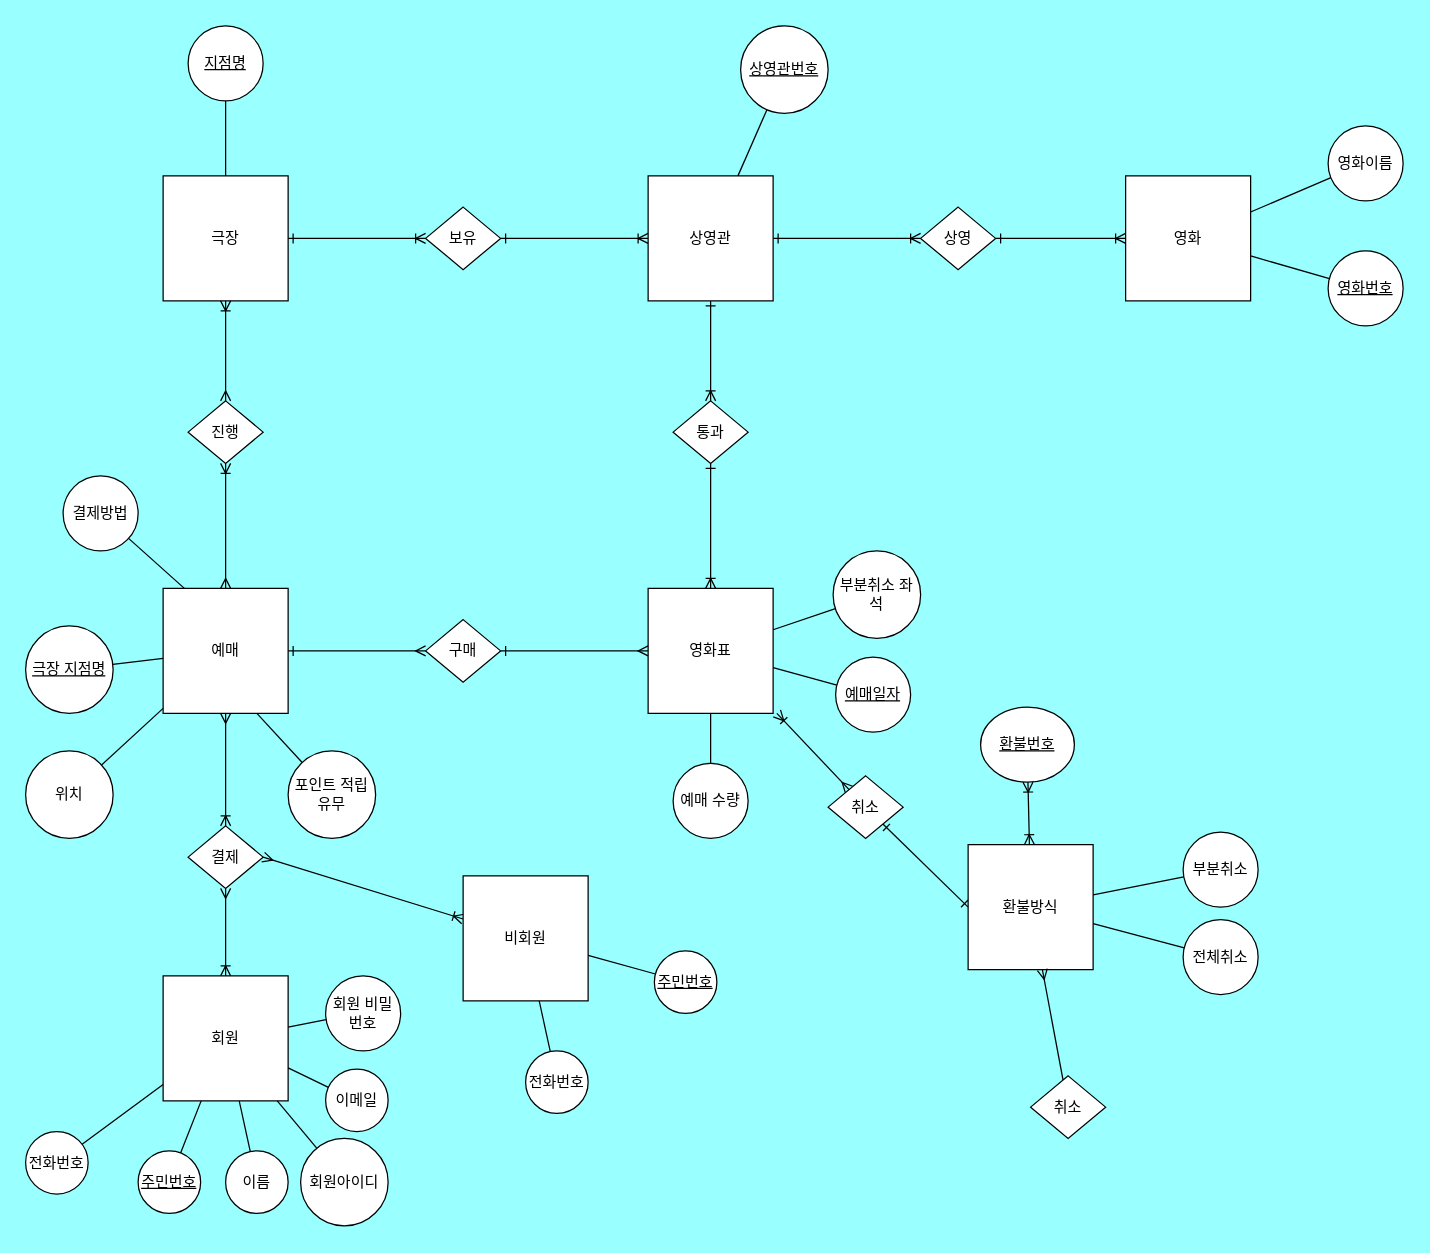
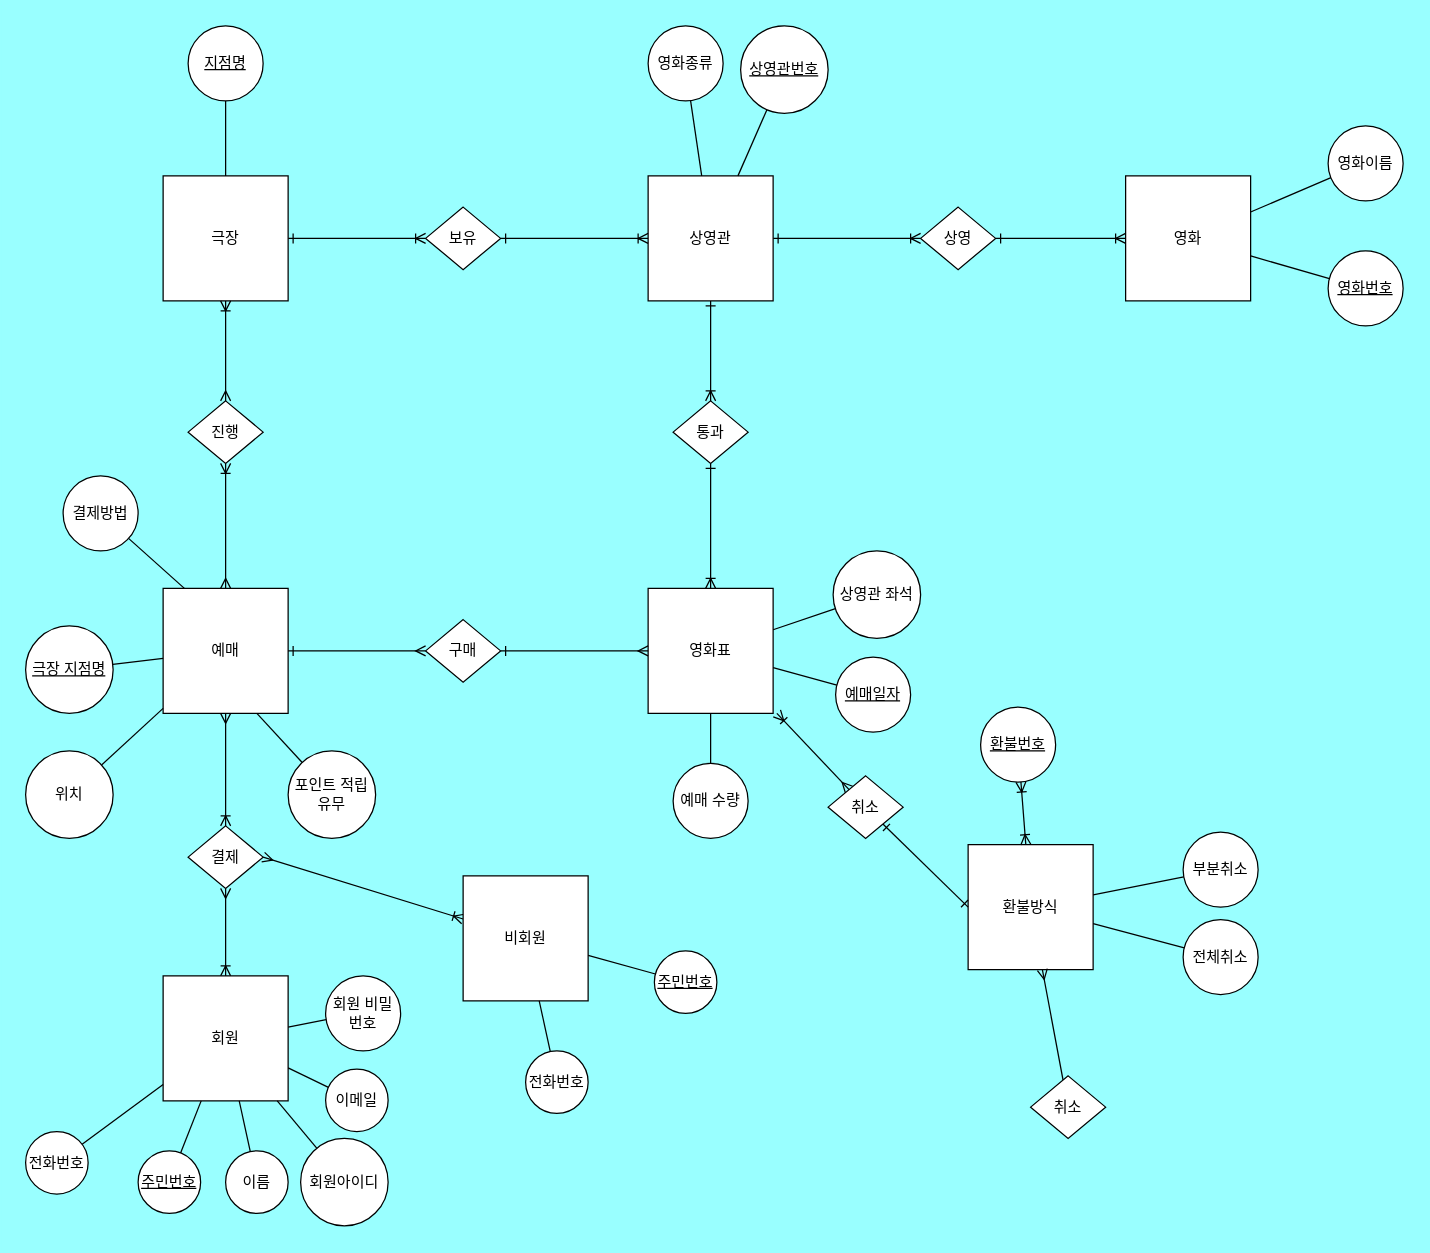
  <mxCell id="0" />
  <mxCell id="1" parent="0" />
  <mxCell id="2" value="" style="edgeStyle=none;rounded=0;orthogonalLoop=1;jettySize=auto;html=1;endArrow=ERoneToMany;endFill=0;startArrow=ERone;startFill=0;" edge="1" parent="1" source="3" target="51"><mxGeometry relative="1" as="geometry" /></mxCell>
  <mxCell id="3" value="극장" style="whiteSpace=wrap;html=1;aspect=fixed;" vertex="1" parent="1"><mxGeometry x="130" y="140" width="100" height="100" as="geometry" /></mxCell>
  <mxCell id="4" value="" style="edgeStyle=none;rounded=0;orthogonalLoop=1;jettySize=auto;html=1;startArrow=ERone;startFill=0;endArrow=ERoneToMany;endFill=0;" edge="1" parent="1" source="5" target="53"><mxGeometry relative="1" as="geometry" /></mxCell>
  <mxCell id="5" value="상영관" style="whiteSpace=wrap;html=1;aspect=fixed;" vertex="1" parent="1"><mxGeometry x="518" y="140" width="100" height="100" as="geometry" /></mxCell>
  <mxCell id="6" value="" style="rounded=0;orthogonalLoop=1;jettySize=auto;html=1;endArrow=none;endFill=0;" edge="1" parent="1" source="7" target="3"><mxGeometry relative="1" as="geometry" /></mxCell>
  <mxCell id="7" value="지점명" style="ellipse;whiteSpace=wrap;html=1;aspect=fixed;fontStyle=4" vertex="1" parent="1"><mxGeometry x="150" y="20" width="60" height="60" as="geometry" /></mxCell>
  <mxCell id="8" value="" style="edgeStyle=none;rounded=0;orthogonalLoop=1;jettySize=auto;html=1;startArrow=ERoneToMany;startFill=0;endArrow=ERmany;endFill=0;" edge="1" parent="1" source="9" target="57"><mxGeometry relative="1" as="geometry" /></mxCell>
  <mxCell id="9" value="회원" style="whiteSpace=wrap;html=1;aspect=fixed;" vertex="1" parent="1"><mxGeometry x="130" y="780" width="100" height="100" as="geometry" /></mxCell>
  <mxCell id="10" value="" style="edgeStyle=none;rounded=0;orthogonalLoop=1;jettySize=auto;html=1;startArrow=ERmany;startFill=0;endArrow=ERoneToMany;endFill=0;" edge="1" parent="1" source="11" target="59"><mxGeometry relative="1" as="geometry" /></mxCell>
  <mxCell id="11" value="예매" style="whiteSpace=wrap;html=1;aspect=fixed;" vertex="1" parent="1"><mxGeometry x="130" y="470" width="100" height="100" as="geometry" /></mxCell>
  <mxCell id="12" value="환불방식" style="whiteSpace=wrap;html=1;aspect=fixed;" vertex="1" parent="1"><mxGeometry x="774" y="675" width="100" height="100" as="geometry" /></mxCell>
  <mxCell id="13" value="" style="edgeStyle=none;rounded=0;orthogonalLoop=1;jettySize=auto;html=1;startArrow=ERoneToMany;startFill=0;endArrow=ERone;endFill=0;" edge="1" parent="1" source="14" target="55"><mxGeometry relative="1" as="geometry" /></mxCell>
  <mxCell id="14" value="영화표" style="whiteSpace=wrap;html=1;aspect=fixed;" vertex="1" parent="1"><mxGeometry x="518" y="470" width="100" height="100" as="geometry" /></mxCell>
  <mxCell id="15" value="영화" style="whiteSpace=wrap;html=1;aspect=fixed;" vertex="1" parent="1"><mxGeometry x="900" y="140" width="100" height="100" as="geometry" /></mxCell>
  <mxCell id="16" value="" style="edgeStyle=none;rounded=0;orthogonalLoop=1;jettySize=auto;html=1;endArrow=none;endFill=0;" edge="1" parent="1" source="17" target="9"><mxGeometry relative="1" as="geometry" /></mxCell>
  <mxCell id="17" value="주민번호" style="ellipse;whiteSpace=wrap;html=1;aspect=fixed;fontStyle=4" vertex="1" parent="1"><mxGeometry x="110" y="920" width="50" height="50" as="geometry" /></mxCell>
  <mxCell id="18" value="" style="edgeStyle=none;rounded=0;orthogonalLoop=1;jettySize=auto;html=1;endArrow=none;endFill=0;" edge="1" parent="1" source="19" target="9"><mxGeometry relative="1" as="geometry" /></mxCell>
  <mxCell id="19" value="이름" style="ellipse;whiteSpace=wrap;html=1;aspect=fixed;fontStyle=0" vertex="1" parent="1"><mxGeometry x="180" y="920" width="50" height="50" as="geometry" /></mxCell>
  <mxCell id="20" value="" style="edgeStyle=none;rounded=0;orthogonalLoop=1;jettySize=auto;html=1;endArrow=none;endFill=0;" edge="1" parent="1" source="21" target="9"><mxGeometry relative="1" as="geometry" /></mxCell>
  <mxCell id="21" value="전화번호" style="ellipse;whiteSpace=wrap;html=1;aspect=fixed;fontStyle=0" vertex="1" parent="1"><mxGeometry x="20" y="904.5" width="50" height="50" as="geometry" /></mxCell>
  <mxCell id="22" value="" style="edgeStyle=none;rounded=0;orthogonalLoop=1;jettySize=auto;html=1;endArrow=none;endFill=0;" edge="1" parent="1" source="23" target="9"><mxGeometry relative="1" as="geometry" /></mxCell>
  <mxCell id="23" value="이메일" style="ellipse;whiteSpace=wrap;html=1;aspect=fixed;fontStyle=0" vertex="1" parent="1"><mxGeometry x="260" y="854.5" width="50" height="50" as="geometry" /></mxCell>
  <mxCell id="24" value="" style="edgeStyle=none;rounded=0;orthogonalLoop=1;jettySize=auto;html=1;endArrow=none;endFill=0;" edge="1" parent="1" source="25" target="9"><mxGeometry relative="1" as="geometry" /></mxCell>
  <mxCell id="25" value="회원아이디" style="ellipse;whiteSpace=wrap;html=1;aspect=fixed;fontStyle=0" vertex="1" parent="1"><mxGeometry x="240" y="910" width="70" height="70" as="geometry" /></mxCell>
  <mxCell id="26" value="" style="edgeStyle=none;rounded=0;orthogonalLoop=1;jettySize=auto;html=1;endArrow=none;endFill=0;" edge="1" parent="1" source="27" target="9"><mxGeometry relative="1" as="geometry" /></mxCell>
  <mxCell id="27" value="회원 비밀번호" style="ellipse;whiteSpace=wrap;html=1;aspect=fixed;fontStyle=0" vertex="1" parent="1"><mxGeometry x="260" y="780" width="60" height="60" as="geometry" /></mxCell>
  <mxCell id="28" value="" style="edgeStyle=none;rounded=0;orthogonalLoop=1;jettySize=auto;html=1;endArrow=none;endFill=0;" edge="1" parent="1" source="29" target="11"><mxGeometry relative="1" as="geometry" /></mxCell>
  <mxCell id="29" value="극장 지점명" style="ellipse;whiteSpace=wrap;html=1;aspect=fixed;fontStyle=4" vertex="1" parent="1"><mxGeometry x="20" y="500" width="70" height="70" as="geometry" /></mxCell>
  <mxCell id="30" value="" style="edgeStyle=none;rounded=0;orthogonalLoop=1;jettySize=auto;html=1;endArrow=none;endFill=0;" edge="1" parent="1" source="31" target="11"><mxGeometry relative="1" as="geometry" /></mxCell>
  <mxCell id="31" value="위치" style="ellipse;whiteSpace=wrap;html=1;aspect=fixed;fontStyle=0" vertex="1" parent="1"><mxGeometry x="20" y="600" width="70" height="70" as="geometry" /></mxCell>
+ <mxCell id="32" value="" style="edgeStyle=none;rounded=0;orthogonalLoop=1;jettySize=auto;html=1;endArrow=none;endFill=0;" edge="1" parent="1" source="33" target="5"><mxGeometry relative="1" as="geometry" /></mxCell>
+ <mxCell id="33" value="영화종류" style="ellipse;whiteSpace=wrap;html=1;aspect=fixed;fontStyle=0" vertex="1" parent="1"><mxGeometry x="518" y="20" width="60" height="60" as="geometry" /></mxCell>
  <mxCell id="34" value="" style="edgeStyle=none;rounded=0;orthogonalLoop=1;jettySize=auto;html=1;endArrow=none;endFill=0;" edge="1" parent="1" source="35" target="5"><mxGeometry relative="1" as="geometry" /></mxCell>
  <mxCell id="35" value="상영관번호" style="ellipse;whiteSpace=wrap;html=1;aspect=fixed;fontStyle=4" vertex="1" parent="1"><mxGeometry x="592" y="20" width="70" height="70" as="geometry" /></mxCell>
  <mxCell id="36" value="" style="edgeStyle=none;rounded=0;orthogonalLoop=1;jettySize=auto;html=1;endArrow=none;endFill=0;" edge="1" parent="1" source="37" target="14"><mxGeometry relative="1" as="geometry" /></mxCell>
- <mxCell id="37" value="부분취소 좌석" style="ellipse;whiteSpace=wrap;html=1;aspect=fixed;fontStyle=0" vertex="1" parent="1"><mxGeometry x="666" y="440" width="70" height="70" as="geometry" /></mxCell>
+ <mxCell id="37" value="상영관 좌석" style="ellipse;whiteSpace=wrap;html=1;aspect=fixed;fontStyle=0" vertex="1" parent="1"><mxGeometry x="666" y="440" width="70" height="70" as="geometry" /></mxCell>
  <mxCell id="38" value="" style="edgeStyle=none;rounded=0;orthogonalLoop=1;jettySize=auto;html=1;endArrow=none;endFill=0;" edge="1" parent="1" source="39" target="14"><mxGeometry relative="1" as="geometry" /></mxCell>
  <mxCell id="39" value="예매일자" style="ellipse;whiteSpace=wrap;html=1;aspect=fixed;fontStyle=4" vertex="1" parent="1"><mxGeometry x="668" y="525" width="60" height="60" as="geometry" /></mxCell>
  <mxCell id="40" value="" style="edgeStyle=none;rounded=0;orthogonalLoop=1;jettySize=auto;html=1;endArrow=none;endFill=0;" edge="1" parent="1" source="41" target="14"><mxGeometry relative="1" as="geometry" /></mxCell>
  <mxCell id="41" value="예매 수량" style="ellipse;whiteSpace=wrap;html=1;aspect=fixed;fontStyle=0" vertex="1" parent="1"><mxGeometry x="538" y="610" width="60" height="60" as="geometry" /></mxCell>
  <mxCell id="42" value="" style="edgeStyle=none;rounded=0;orthogonalLoop=1;jettySize=auto;html=1;endArrow=none;endFill=0;" edge="1" parent="1" source="43" target="15"><mxGeometry relative="1" as="geometry" /></mxCell>
  <mxCell id="43" value="영화이름" style="ellipse;whiteSpace=wrap;html=1;aspect=fixed;fontStyle=0" vertex="1" parent="1"><mxGeometry x="1062" y="100" width="60" height="60" as="geometry" /></mxCell>
  <mxCell id="44" value="" style="edgeStyle=none;rounded=0;orthogonalLoop=1;jettySize=auto;html=1;endArrow=none;endFill=0;" edge="1" parent="1" source="45" target="15"><mxGeometry relative="1" as="geometry" /></mxCell>
  <mxCell id="45" value="영화번호" style="ellipse;whiteSpace=wrap;html=1;aspect=fixed;fontStyle=4" vertex="1" parent="1"><mxGeometry x="1062" y="200" width="60" height="60" as="geometry" /></mxCell>
  <mxCell id="46" value="" style="edgeStyle=none;rounded=0;orthogonalLoop=1;jettySize=auto;html=1;endArrow=none;endFill=0;" edge="1" parent="1" source="47" target="12"><mxGeometry relative="1" as="geometry" /></mxCell>
  <mxCell id="47" value="부분취소" style="ellipse;whiteSpace=wrap;html=1;aspect=fixed;fontStyle=0" vertex="1" parent="1"><mxGeometry x="946" y="665" width="60" height="60" as="geometry" /></mxCell>
  <mxCell id="48" value="" style="edgeStyle=none;rounded=0;orthogonalLoop=1;jettySize=auto;html=1;endArrow=none;endFill=0;" edge="1" parent="1" source="49" target="12"><mxGeometry relative="1" as="geometry" /></mxCell>
  <mxCell id="49" value="전체취소" style="ellipse;whiteSpace=wrap;html=1;aspect=fixed;fontStyle=0" vertex="1" parent="1"><mxGeometry x="946" y="735" width="60" height="60" as="geometry" /></mxCell>
  <mxCell id="50" value="" style="edgeStyle=none;rounded=0;orthogonalLoop=1;jettySize=auto;html=1;endArrow=ERoneToMany;endFill=0;startArrow=ERone;startFill=0;" edge="1" parent="1" source="51" target="5"><mxGeometry relative="1" as="geometry" /></mxCell>
  <mxCell id="51" value="보유" style="rhombus;whiteSpace=wrap;html=1;" vertex="1" parent="1"><mxGeometry x="340" y="165" width="60" height="50" as="geometry" /></mxCell>
  <mxCell id="52" value="" style="edgeStyle=none;rounded=0;orthogonalLoop=1;jettySize=auto;html=1;startArrow=ERone;startFill=0;endArrow=ERoneToMany;endFill=0;" edge="1" parent="1" source="53" target="15"><mxGeometry relative="1" as="geometry" /></mxCell>
  <mxCell id="53" value="상영" style="rhombus;whiteSpace=wrap;html=1;" vertex="1" parent="1"><mxGeometry x="736" y="165" width="60" height="50" as="geometry" /></mxCell>
  <mxCell id="54" value="" style="edgeStyle=none;rounded=0;orthogonalLoop=1;jettySize=auto;html=1;startArrow=ERoneToMany;startFill=0;endArrow=ERone;endFill=0;" edge="1" parent="1" source="55" target="5"><mxGeometry relative="1" as="geometry" /></mxCell>
  <mxCell id="55" value="통과" style="rhombus;whiteSpace=wrap;html=1;" vertex="1" parent="1"><mxGeometry x="538" y="320" width="60" height="50" as="geometry" /></mxCell>
  <mxCell id="56" value="" style="edgeStyle=none;rounded=0;orthogonalLoop=1;jettySize=auto;html=1;startArrow=ERoneToMany;startFill=0;endArrow=ERmany;endFill=0;" edge="1" parent="1" source="57" target="11"><mxGeometry relative="1" as="geometry" /></mxCell>
  <mxCell id="57" value="결제" style="rhombus;whiteSpace=wrap;html=1;" vertex="1" parent="1"><mxGeometry x="150" y="660" width="60" height="50" as="geometry" /></mxCell>
  <mxCell id="58" value="" style="edgeStyle=none;rounded=0;orthogonalLoop=1;jettySize=auto;html=1;startArrow=ERmany;startFill=0;endArrow=ERoneToMany;endFill=0;" edge="1" parent="1" source="59" target="3"><mxGeometry relative="1" as="geometry" /></mxCell>
  <mxCell id="59" value="진행" style="rhombus;whiteSpace=wrap;html=1;" vertex="1" parent="1"><mxGeometry x="150" y="320" width="60" height="50" as="geometry" /></mxCell>
  <mxCell id="60" value="" style="edgeStyle=none;rounded=0;orthogonalLoop=1;jettySize=auto;html=1;startArrow=ERmany;startFill=0;endArrow=ERone;endFill=0;" edge="1" parent="1" source="62" target="11"><mxGeometry relative="1" as="geometry" /></mxCell>
  <mxCell id="61" value="" style="edgeStyle=none;rounded=0;orthogonalLoop=1;jettySize=auto;html=1;startArrow=ERone;startFill=0;endArrow=ERmany;endFill=0;" edge="1" parent="1" source="62" target="14"><mxGeometry relative="1" as="geometry" /></mxCell>
  <mxCell id="62" value="구매" style="rhombus;whiteSpace=wrap;html=1;" vertex="1" parent="1"><mxGeometry x="340" y="495" width="60" height="50" as="geometry" /></mxCell>
  <mxCell id="63" value="" style="edgeStyle=none;rounded=0;orthogonalLoop=1;jettySize=auto;html=1;startArrow=none;startFill=0;endArrow=ERmany;endFill=0;" edge="1" parent="1" source="64" target="12"><mxGeometry relative="1" as="geometry" /></mxCell>
  <mxCell id="64" value="취소" style="rhombus;whiteSpace=wrap;html=1;" vertex="1" parent="1"><mxGeometry x="824" y="860" width="60" height="50" as="geometry" /></mxCell>
  <mxCell id="65" value="" style="edgeStyle=none;rounded=0;orthogonalLoop=1;jettySize=auto;html=1;startArrow=none;startFill=0;endArrow=none;endFill=0;entryX=0.17;entryY=0;entryDx=0;entryDy=0;entryPerimeter=0;" edge="1" parent="1" source="66" target="11"><mxGeometry relative="1" as="geometry" /></mxCell>
  <mxCell id="66" value="결제방법" style="ellipse;whiteSpace=wrap;html=1;aspect=fixed;fontStyle=0" vertex="1" parent="1"><mxGeometry x="50" y="380" width="60" height="60" as="geometry" /></mxCell>
  <mxCell id="67" value="" style="edgeStyle=none;rounded=0;orthogonalLoop=1;jettySize=auto;html=1;startArrow=ERoneToMany;startFill=0;endArrow=ERoneToMany;endFill=0;" edge="1" parent="1" source="68" target="12"><mxGeometry relative="1" as="geometry" /></mxCell>
- <mxCell id="68" value="환불번호" style="ellipse;whiteSpace=wrap;html=1;aspect=fixed;fontStyle=4" vertex="1" parent="1"><mxGeometry x="784" y="565" width="75" height="60" as="geometry" /></mxCell>
+ <mxCell id="68" value="환불번호" style="ellipse;whiteSpace=wrap;html=1;aspect=fixed;fontStyle=4" vertex="1" parent="1"><mxGeometry x="784" y="565" width="60" height="60" as="geometry" /></mxCell>
  <mxCell id="69" value="" style="edgeStyle=none;rounded=0;orthogonalLoop=1;jettySize=auto;html=1;startArrow=ERoneToMany;startFill=0;endArrow=ERmany;endFill=0;entryX=1;entryY=0.5;entryDx=0;entryDy=0;" edge="1" parent="1" source="70" target="57"><mxGeometry relative="1" as="geometry" /></mxCell>
  <mxCell id="70" value="비회원" style="whiteSpace=wrap;html=1;aspect=fixed;" vertex="1" parent="1"><mxGeometry x="370" y="700" width="100" height="100" as="geometry" /></mxCell>
  <mxCell id="71" value="" style="edgeStyle=none;rounded=0;orthogonalLoop=1;jettySize=auto;html=1;startArrow=none;startFill=0;endArrow=none;endFill=0;entryX=0.75;entryY=1;entryDx=0;entryDy=0;" edge="1" parent="1" source="72" target="11"><mxGeometry relative="1" as="geometry"><mxPoint x="240" y="560" as="targetPoint" /></mxGeometry></mxCell>
  <mxCell id="72" value="포인트 적립 유무" style="ellipse;whiteSpace=wrap;html=1;aspect=fixed;fontStyle=0" vertex="1" parent="1"><mxGeometry x="230" y="600" width="70" height="70" as="geometry" /></mxCell>
  <mxCell id="73" value="" style="edgeStyle=none;rounded=0;orthogonalLoop=1;jettySize=auto;html=1;startArrow=none;startFill=0;endArrow=none;endFill=0;" edge="1" parent="1" source="74" target="70"><mxGeometry relative="1" as="geometry" /></mxCell>
  <mxCell id="74" value="주민번호" style="ellipse;whiteSpace=wrap;html=1;aspect=fixed;fontStyle=4" vertex="1" parent="1"><mxGeometry x="523" y="760" width="50" height="50" as="geometry" /></mxCell>
  <mxCell id="75" value="" style="edgeStyle=none;rounded=0;orthogonalLoop=1;jettySize=auto;html=1;startArrow=none;startFill=0;endArrow=none;endFill=0;" edge="1" parent="1" source="76" target="70"><mxGeometry relative="1" as="geometry" /></mxCell>
  <mxCell id="76" value="전화번호" style="ellipse;whiteSpace=wrap;html=1;aspect=fixed;fontStyle=0" vertex="1" parent="1"><mxGeometry x="420" y="840" width="50" height="50" as="geometry" /></mxCell>
  <mxCell id="77" value="" style="edgeStyle=none;rounded=0;orthogonalLoop=1;jettySize=auto;html=1;startArrow=ERone;startFill=0;endArrow=ERone;endFill=0;entryX=0;entryY=0.5;entryDx=0;entryDy=0;" edge="1" parent="1" source="79" target="12"><mxGeometry relative="1" as="geometry" /></mxCell>
  <mxCell id="78" value="" style="edgeStyle=none;rounded=0;orthogonalLoop=1;jettySize=auto;html=1;startArrow=ERmany;startFill=0;endArrow=ERoneToMany;endFill=0;" edge="1" parent="1" source="79"><mxGeometry relative="1" as="geometry"><mxPoint x="621" y="570" as="targetPoint" /></mxGeometry></mxCell>
  <mxCell id="79" value="취소" style="rhombus;whiteSpace=wrap;html=1;" vertex="1" parent="1"><mxGeometry x="662" y="620" width="60" height="50" as="geometry" /></mxCell>
